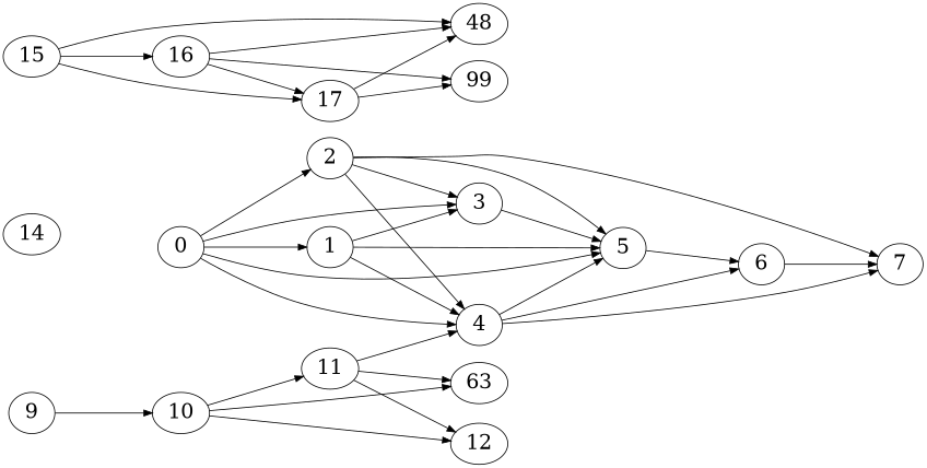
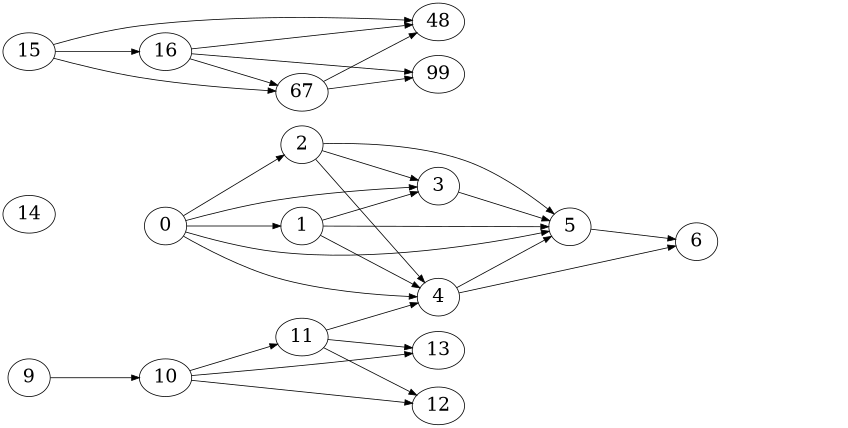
  digraph {
    fontsize=24
    nodesep=.25
    rankdir=LR
    ranksep=1.5
    node [fontsize=24]
    edge [fontsize=24]
    0
    1
    2
    3
    4
    5
-   7
    6
    9
    10
    11
    12
-   13 [label=63]
+   13
    14
    15
    16
-   17
+   17 [label=67]
    n18 [label=48]
    n19 [label=99]
    0 -> 1
    0 -> 2
    0 -> 3
    0 -> 4
    0 -> 5
    1 -> 3
    1 -> 4
    1 -> 5
    2 -> 3
    2 -> 4
    2 -> 5
-   2 -> 7
    3 -> 5
    4 -> 5
-   4 -> 7
    4 -> 6
    5 -> 6
-   6 -> 7
    9 -> 10
    10 -> 11
    10 -> 12
    10 -> 13
    11 -> 4
    11 -> 12
    11 -> 13
    15 -> 16
    15 -> 17
    15 -> n18
    16 -> 17
    16 -> n18
    16 -> n19
    17 -> n18
    17 -> n19
  }
